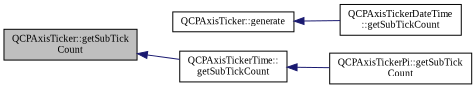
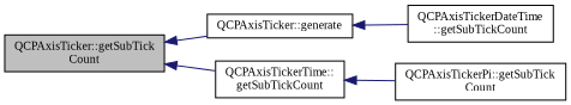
  digraph {
    fontname="Liberation Serif"
    rankdir=LR
    node [color=black fillcolor=white fontname="Liberation Serif" fontsize=10 shape=record style=filled]
    edge [color=midnightblue dir=back fontname="Liberation Serif" fontsize=10 labelfontname=Helvetica labelfontsize=10 style=solid]
    n1 [fillcolor=grey75 fontcolor=black height=0.2 label="QCPAxisTicker::getSubTick\lCount" width=0.4]
    n2 [height=0.2 label="QCPAxisTicker::generate" width=0.4]
    n3 [height=0.2 label="QCPAxisTickerTime::\lgetSubTickCount" width=0.4]
    n4 [height=0.2 label="QCPAxisTickerDateTime\l::getSubTickCount" width=0.4]
    n5 [height=0.2 label="QCPAxisTickerPi::getSubTick\lCount" width=0.4]
+   n1 -> n2
    n1 -> n3
    n2 -> n4
    n3 -> n5
  }
